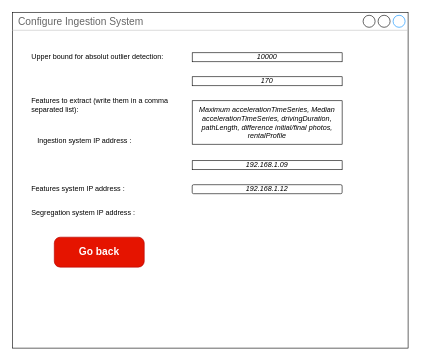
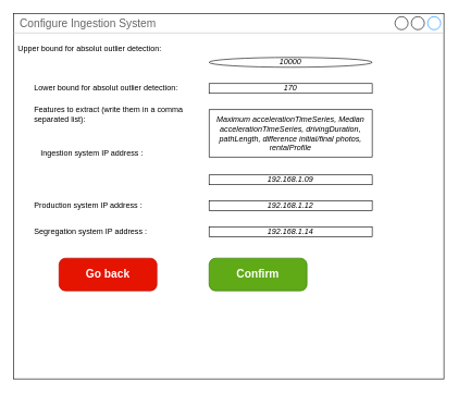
  <mxCell id="0" />
  <mxCell id="1" parent="0" />
  <mxCell id="2" value="Configure Ingestion System" style="strokeWidth=1;shadow=0;dashed=0;align=center;html=1;shape=mxgraph.mockup.containers.window;align=left;verticalAlign=top;spacingLeft=8;strokeColor2=#008cff;strokeColor3=#c4c4c4;fontColor=#666666;mainText=;fontSize=17;labelBackgroundColor=none;whiteSpace=wrap;" parent="1" vertex="1"><mxGeometry x="20" y="20" width="660" height="560" as="geometry" /></mxCell>
+ <mxCell id="3" value="Confirm" style="strokeWidth=1;shadow=0;dashed=0;align=center;html=1;shape=mxgraph.mockup.buttons.button;strokeColor=#2D7600;fontColor=#ffffff;mainText=;buttonStyle=round;fontSize=17;fontStyle=1;fillColor=#60a917;whiteSpace=wrap;" parent="1" vertex="1"><mxGeometry x="320" y="395" width="150" height="50" as="geometry" /></mxCell>
  <mxCell id="4" value="Go back" style="strokeWidth=1;shadow=0;dashed=0;align=center;html=1;shape=mxgraph.mockup.buttons.button;strokeColor=#B20000;mainText=;buttonStyle=round;fontSize=17;fontStyle=1;fillColor=#e51400;whiteSpace=wrap;fontColor=#ffffff;" parent="1" vertex="1"><mxGeometry x="90" y="395" width="150" height="50" as="geometry" /></mxCell>
- <mxCell id="5" value="Upper bound for absolut outlier detection:" style="text;html=1;strokeColor=none;fillColor=none;align=left;verticalAlign=middle;whiteSpace=wrap;rounded=0;" parent="1" vertex="1"><mxGeometry x="50" y="80" width="240" height="30" as="geometry" /></mxCell>
- <mxCell id="6" value="&lt;i&gt;&lt;font&gt;10000&lt;/font&gt;&lt;/i&gt;" style="rounded=0;whiteSpace=wrap;html=1;fontColor=#000000;" parent="1" vertex="1"><mxGeometry x="320" y="87.5" width="250" height="15" as="geometry" /></mxCell>
+ <mxCell id="5" value="Upper bound for absolut outlier detection:" style="text;html=1;strokeColor=none;fillColor=none;align=left;verticalAlign=middle;whiteSpace=wrap;rounded=0;" parent="1" vertex="1"><mxGeometry x="25" y="60" width="240" height="30" as="geometry" /></mxCell>
+ <mxCell id="6" value="&lt;i&gt;&lt;font&gt;10000&lt;/font&gt;&lt;/i&gt;" style="ellipse;whiteSpace=wrap;html=1;fontColor=#000000;" parent="1" vertex="1"><mxGeometry x="320" y="87.5" width="250" height="15" as="geometry" /></mxCell>
+ <mxCell id="7" value="Lower bound for absolut outlier detection:" style="text;html=1;strokeColor=none;fillColor=none;align=left;verticalAlign=middle;whiteSpace=wrap;rounded=0;" parent="1" vertex="1"><mxGeometry x="50" y="120" width="230" height="30" as="geometry" /></mxCell>
  <mxCell id="8" value="&lt;i&gt;&lt;font&gt;170&lt;/font&gt;&lt;/i&gt;" style="rounded=0;whiteSpace=wrap;html=1;fontColor=#000000;" parent="1" vertex="1"><mxGeometry x="320" y="127.5" width="250" height="15" as="geometry" /></mxCell>
  <mxCell id="9" value="Features to extract (write them in a comma separated list):" style="text;html=1;strokeColor=none;fillColor=none;align=left;verticalAlign=middle;whiteSpace=wrap;rounded=0;" parent="1" vertex="1"><mxGeometry x="50" y="160" width="240" height="30" as="geometry" /></mxCell>
  <mxCell id="10" value="&lt;i&gt;Maximum accelerationTimeSeries, Median accelerationTimeSeries, drivingDuration, pathLength, difference initial/final photos, rentalProfile&lt;/i&gt;" style="rounded=0;whiteSpace=wrap;html=1;fontColor=#000000;" parent="1" vertex="1"><mxGeometry x="320" y="167.5" width="250" height="72.5" as="geometry" /></mxCell>
  <mxCell id="11" value="Ingestion system IP address :" style="text;html=1;strokeColor=none;fillColor=none;align=left;verticalAlign=middle;whiteSpace=wrap;rounded=0;" parent="1" vertex="1"><mxGeometry x="60" y="220" width="210" height="30" as="geometry" /></mxCell>
  <mxCell id="12" value="&lt;i style=&quot;border-color: var(--border-color);&quot;&gt;&lt;font style=&quot;border-color: var(--border-color);&quot;&gt;192.168.1.09&lt;/font&gt;&lt;/i&gt;" style="rounded=0;whiteSpace=wrap;html=1;fontColor=#000000;" parent="1" vertex="1"><mxGeometry x="320" y="267.5" width="250" height="15" as="geometry" /></mxCell>
- <mxCell id="13" value="Features system IP address :" style="text;html=1;strokeColor=none;fillColor=none;align=left;verticalAlign=middle;whiteSpace=wrap;rounded=0;" parent="1" vertex="1"><mxGeometry x="50" y="300" width="210" height="30" as="geometry" /></mxCell>
- <mxCell id="14" value="&lt;i style=&quot;border-color: var(--border-color);&quot;&gt;&lt;font style=&quot;border-color: var(--border-color);&quot;&gt;192.168.1.12&lt;/font&gt;&lt;/i&gt;" style="whiteSpace=wrap;html=1;fontColor=#000000;rounded=1;" parent="1" vertex="1"><mxGeometry x="320" y="307.5" width="250" height="15" as="geometry" /></mxCell>
+ <mxCell id="13" value="Production system IP address :" style="text;html=1;strokeColor=none;fillColor=none;align=left;verticalAlign=middle;whiteSpace=wrap;rounded=0;" parent="1" vertex="1"><mxGeometry x="50" y="300" width="210" height="30" as="geometry" /></mxCell>
+ <mxCell id="14" value="&lt;i style=&quot;border-color: var(--border-color);&quot;&gt;&lt;font style=&quot;border-color: var(--border-color);&quot;&gt;192.168.1.12&lt;/font&gt;&lt;/i&gt;" style="rounded=0;whiteSpace=wrap;html=1;fontColor=#000000;" parent="1" vertex="1"><mxGeometry x="320" y="307.5" width="250" height="15" as="geometry" /></mxCell>
  <mxCell id="15" value="Segregation system IP address :" style="text;html=1;strokeColor=none;fillColor=none;align=left;verticalAlign=middle;whiteSpace=wrap;rounded=0;" parent="1" vertex="1"><mxGeometry x="50" y="340" width="210" height="30" as="geometry" /></mxCell>
+ <mxCell id="16" value="&lt;i style=&quot;border-color: var(--border-color);&quot;&gt;&lt;font style=&quot;border-color: var(--border-color);&quot;&gt;192.168.1.14&lt;/font&gt;&lt;/i&gt;" style="rounded=0;whiteSpace=wrap;html=1;fontColor=#000000;" parent="1" vertex="1"><mxGeometry x="320" y="347.5" width="250" height="15" as="geometry" /></mxCell>
